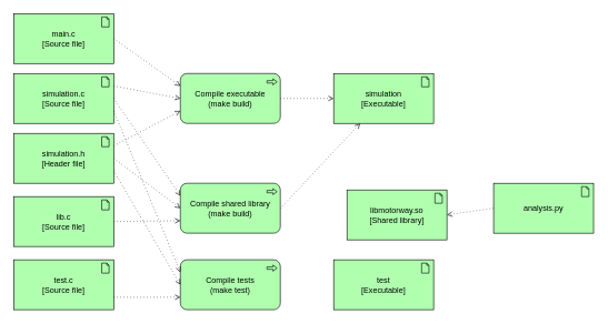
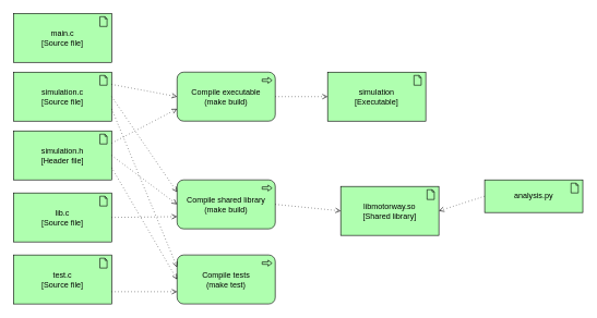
  <mxCell id="0" />
  <mxCell id="1" parent="0" />
  <mxCell id="2" value="test.c&lt;br&gt;[Source file]" style="html=1;outlineConnect=0;whiteSpace=wrap;fillColor=#AFFFAF;shape=mxgraph.archimate3.application;appType=artifact;archiType=square;" vertex="1" parent="1"><mxGeometry x="20" y="390" width="150" height="75" as="geometry" /></mxCell>
  <mxCell id="3" value="simulation.h&lt;br&gt;[Header file]" style="html=1;outlineConnect=0;whiteSpace=wrap;fillColor=#AFFFAF;shape=mxgraph.archimate3.application;appType=artifact;archiType=square;" vertex="1" parent="1"><mxGeometry x="20" y="200" width="150" height="75" as="geometry" /></mxCell>
  <mxCell id="4" value="simulation.c&lt;br&gt;[Source file]" style="html=1;outlineConnect=0;whiteSpace=wrap;fillColor=#AFFFAF;shape=mxgraph.archimate3.application;appType=artifact;archiType=square;" vertex="1" parent="1"><mxGeometry x="20" y="110" width="150" height="75" as="geometry" /></mxCell>
  <mxCell id="5" value="simulation&lt;br&gt;[Executable]" style="html=1;outlineConnect=0;whiteSpace=wrap;fillColor=#AFFFAF;shape=mxgraph.archimate3.application;appType=artifact;archiType=square;" vertex="1" parent="1"><mxGeometry x="500" y="110" width="150" height="75" as="geometry" /></mxCell>
  <mxCell id="6" value="main.c&lt;br&gt;[Source file]" style="html=1;outlineConnect=0;whiteSpace=wrap;fillColor=#AFFFAF;shape=mxgraph.archimate3.application;appType=artifact;archiType=square;" vertex="1" parent="1"><mxGeometry x="20" y="20" width="150" height="75" as="geometry" /></mxCell>
  <mxCell id="7" value="libmotorway.so&lt;br&gt;[Shared library]" style="html=1;outlineConnect=0;whiteSpace=wrap;fillColor=#AFFFAF;shape=mxgraph.archimate3.application;appType=artifact;archiType=square;" vertex="1" parent="1"><mxGeometry x="520" y="285" width="150" height="75" as="geometry" /></mxCell>
  <mxCell id="8" value="lib.c&lt;br&gt;[Source file]" style="html=1;outlineConnect=0;whiteSpace=wrap;fillColor=#AFFFAF;shape=mxgraph.archimate3.application;appType=artifact;archiType=square;" vertex="1" parent="1"><mxGeometry x="20" y="295" width="150" height="75" as="geometry" /></mxCell>
  <mxCell id="9" value="Compile executable&lt;br&gt;(make build)" style="html=1;outlineConnect=0;whiteSpace=wrap;fillColor=#AFFFAF;shape=mxgraph.archimate3.application;appType=proc;archiType=rounded;" vertex="1" parent="1"><mxGeometry x="270" y="110" width="150" height="75" as="geometry" /></mxCell>
- <mxCell id="10" value="" style="html=1;endArrow=open;elbow=vertical;endFill=0;dashed=1;dashPattern=1 4;rounded=0;exitX=1;exitY=0.5;exitDx=0;exitDy=0;exitPerimeter=0;entryX=0;entryY=0.25;entryDx=0;entryDy=0;entryPerimeter=0;" edge="1" parent="1" source="6" target="9"><mxGeometry width="160" relative="1" as="geometry"><mxPoint x="230" y="240" as="sourcePoint" /><mxPoint x="390" y="240" as="targetPoint" /></mxGeometry></mxCell>
  <mxCell id="11" value="" style="html=1;endArrow=open;elbow=vertical;endFill=0;dashed=1;dashPattern=1 4;rounded=0;exitX=1;exitY=0.25;exitDx=0;exitDy=0;exitPerimeter=0;entryX=0;entryY=0.5;entryDx=0;entryDy=0;entryPerimeter=0;" edge="1" parent="1" source="4" target="9"><mxGeometry width="160" relative="1" as="geometry"><mxPoint x="180" y="68" as="sourcePoint" /><mxPoint x="280" y="139" as="targetPoint" /></mxGeometry></mxCell>
  <mxCell id="12" value="" style="html=1;endArrow=open;elbow=vertical;endFill=0;dashed=1;dashPattern=1 4;rounded=0;exitX=1;exitY=0.25;exitDx=0;exitDy=0;exitPerimeter=0;entryX=0;entryY=0.75;entryDx=0;entryDy=0;entryPerimeter=0;" edge="1" parent="1" source="3" target="9"><mxGeometry width="160" relative="1" as="geometry"><mxPoint x="190" y="78" as="sourcePoint" /><mxPoint x="290" y="149" as="targetPoint" /></mxGeometry></mxCell>
  <mxCell id="13" value="" style="html=1;endArrow=open;elbow=vertical;endFill=0;dashed=1;dashPattern=1 4;rounded=0;exitX=1;exitY=0.5;exitDx=0;exitDy=0;exitPerimeter=0;entryX=0;entryY=0.5;entryDx=0;entryDy=0;entryPerimeter=0;" edge="1" parent="1" source="9" target="5"><mxGeometry width="160" relative="1" as="geometry"><mxPoint x="380" y="50" as="sourcePoint" /><mxPoint x="480" y="121" as="targetPoint" /></mxGeometry></mxCell>
  <mxCell id="14" value="Compile shared library&lt;br&gt;(make build)" style="html=1;outlineConnect=0;whiteSpace=wrap;fillColor=#AFFFAF;shape=mxgraph.archimate3.application;appType=proc;archiType=rounded;" vertex="1" parent="1"><mxGeometry x="270" y="275" width="150" height="75" as="geometry" /></mxCell>
- <mxCell id="15" value="" style="html=1;endArrow=open;elbow=vertical;endFill=0;dashed=1;dashPattern=1 4;rounded=0;exitX=1;exitY=0.5;exitDx=0;exitDy=0;exitPerimeter=0;" edge="1" parent="1" source="14" target="5"><mxGeometry width="160" relative="1" as="geometry"><mxPoint x="430" y="113" as="sourcePoint" /><mxPoint x="510" y="113" as="targetPoint" /></mxGeometry></mxCell>
+ <mxCell id="15" value="" style="html=1;endArrow=open;elbow=vertical;endFill=0;dashed=1;dashPattern=1 4;rounded=0;exitX=1;exitY=0.5;exitDx=0;exitDy=0;exitPerimeter=0;entryX=0;entryY=0.5;entryDx=0;entryDy=0;entryPerimeter=0;" edge="1" parent="1" source="14" target="7"><mxGeometry width="160" relative="1" as="geometry"><mxPoint x="430" y="113" as="sourcePoint" /><mxPoint x="510" y="113" as="targetPoint" /></mxGeometry></mxCell>
  <mxCell id="16" value="" style="html=1;endArrow=open;elbow=vertical;endFill=0;dashed=1;dashPattern=1 4;rounded=0;exitX=1;exitY=0.5;exitDx=0;exitDy=0;exitPerimeter=0;entryX=0;entryY=0.75;entryDx=0;entryDy=0;entryPerimeter=0;" edge="1" parent="1" source="8" target="14"><mxGeometry width="160" relative="1" as="geometry"><mxPoint x="440" y="123" as="sourcePoint" /><mxPoint x="520" y="123" as="targetPoint" /></mxGeometry></mxCell>
  <mxCell id="17" value="" style="html=1;endArrow=open;elbow=vertical;endFill=0;dashed=1;dashPattern=1 4;rounded=0;exitX=1;exitY=0.5;exitDx=0;exitDy=0;exitPerimeter=0;entryX=0;entryY=0.5;entryDx=0;entryDy=0;entryPerimeter=0;" edge="1" parent="1" source="3" target="14"><mxGeometry width="160" relative="1" as="geometry"><mxPoint x="450" y="178" as="sourcePoint" /><mxPoint x="530" y="178" as="targetPoint" /></mxGeometry></mxCell>
  <mxCell id="18" value="" style="html=1;endArrow=open;elbow=vertical;endFill=0;dashed=1;dashPattern=1 4;rounded=0;exitX=1;exitY=0.5;exitDx=0;exitDy=0;exitPerimeter=0;entryX=0;entryY=0.25;entryDx=0;entryDy=0;entryPerimeter=0;" edge="1" parent="1" source="4" target="14"><mxGeometry width="160" relative="1" as="geometry"><mxPoint x="460" y="188" as="sourcePoint" /><mxPoint x="540" y="188" as="targetPoint" /></mxGeometry></mxCell>
  <mxCell id="19" value="Compile tests&lt;br&gt;(make test)" style="html=1;outlineConnect=0;whiteSpace=wrap;fillColor=#AFFFAF;shape=mxgraph.archimate3.application;appType=proc;archiType=rounded;" vertex="1" parent="1"><mxGeometry x="270" y="390" width="150" height="75" as="geometry" /></mxCell>
- <mxCell id="20" value="test&lt;br&gt;[Executable]" style="html=1;outlineConnect=0;whiteSpace=wrap;fillColor=#AFFFAF;shape=mxgraph.archimate3.application;appType=artifact;archiType=square;" vertex="1" parent="1"><mxGeometry x="500" y="390" width="150" height="75" as="geometry" /></mxCell>
  <mxCell id="21" value="" style="html=1;endArrow=open;elbow=vertical;endFill=0;dashed=1;dashPattern=1 4;rounded=0;exitX=1;exitY=0.75;exitDx=0;exitDy=0;exitPerimeter=0;entryX=0;entryY=0.75;entryDx=0;entryDy=0;entryPerimeter=0;" edge="1" parent="1" source="2" target="19"><mxGeometry width="160" relative="1" as="geometry"><mxPoint x="440" y="333" as="sourcePoint" /><mxPoint x="520" y="333" as="targetPoint" /></mxGeometry></mxCell>
  <mxCell id="22" value="" style="html=1;endArrow=open;elbow=vertical;endFill=0;dashed=1;dashPattern=1 4;rounded=0;exitX=1;exitY=0.75;exitDx=0;exitDy=0;exitPerimeter=0;entryX=0;entryY=0.5;entryDx=0;entryDy=0;entryPerimeter=0;" edge="1" parent="1" source="3" target="19"><mxGeometry width="160" relative="1" as="geometry"><mxPoint x="180" y="343" as="sourcePoint" /><mxPoint x="280" y="341" as="targetPoint" /></mxGeometry></mxCell>
  <mxCell id="23" value="" style="html=1;endArrow=open;elbow=vertical;endFill=0;dashed=1;dashPattern=1 4;rounded=0;entryX=0;entryY=0.25;entryDx=0;entryDy=0;entryPerimeter=0;exitX=1;exitY=0.75;exitDx=0;exitDy=0;exitPerimeter=0;" edge="1" parent="1" source="4" target="19"><mxGeometry width="160" relative="1" as="geometry"><mxPoint x="210" y="170" as="sourcePoint" /><mxPoint x="280" y="438" as="targetPoint" /></mxGeometry></mxCell>
- <mxCell id="24" value="analysis.py" style="html=1;outlineConnect=0;whiteSpace=wrap;fillColor=#AFFFAF;shape=mxgraph.archimate3.application;appType=artifact;archiType=square;" vertex="1" parent="1"><mxGeometry x="740" y="275" width="150" height="75" as="geometry" /></mxCell>
+ <mxCell id="24" value="analysis.py" style="html=1;outlineConnect=0;whiteSpace=wrap;fillColor=#AFFFAF;shape=mxgraph.archimate3.application;appType=artifact;archiType=square;" vertex="1" parent="1"><mxGeometry x="740" y="275" width="150" height="50" as="geometry" /></mxCell>
  <mxCell id="25" value="" style="html=1;endArrow=open;elbow=vertical;endFill=0;dashed=1;dashPattern=1 4;rounded=0;exitX=0;exitY=0.5;exitDx=0;exitDy=0;exitPerimeter=0;entryX=1;entryY=0.5;entryDx=0;entryDy=0;entryPerimeter=0;" edge="1" parent="1" source="24" target="7"><mxGeometry width="160" relative="1" as="geometry"><mxPoint x="430" y="323" as="sourcePoint" /><mxPoint x="510" y="323" as="targetPoint" /></mxGeometry></mxCell>
